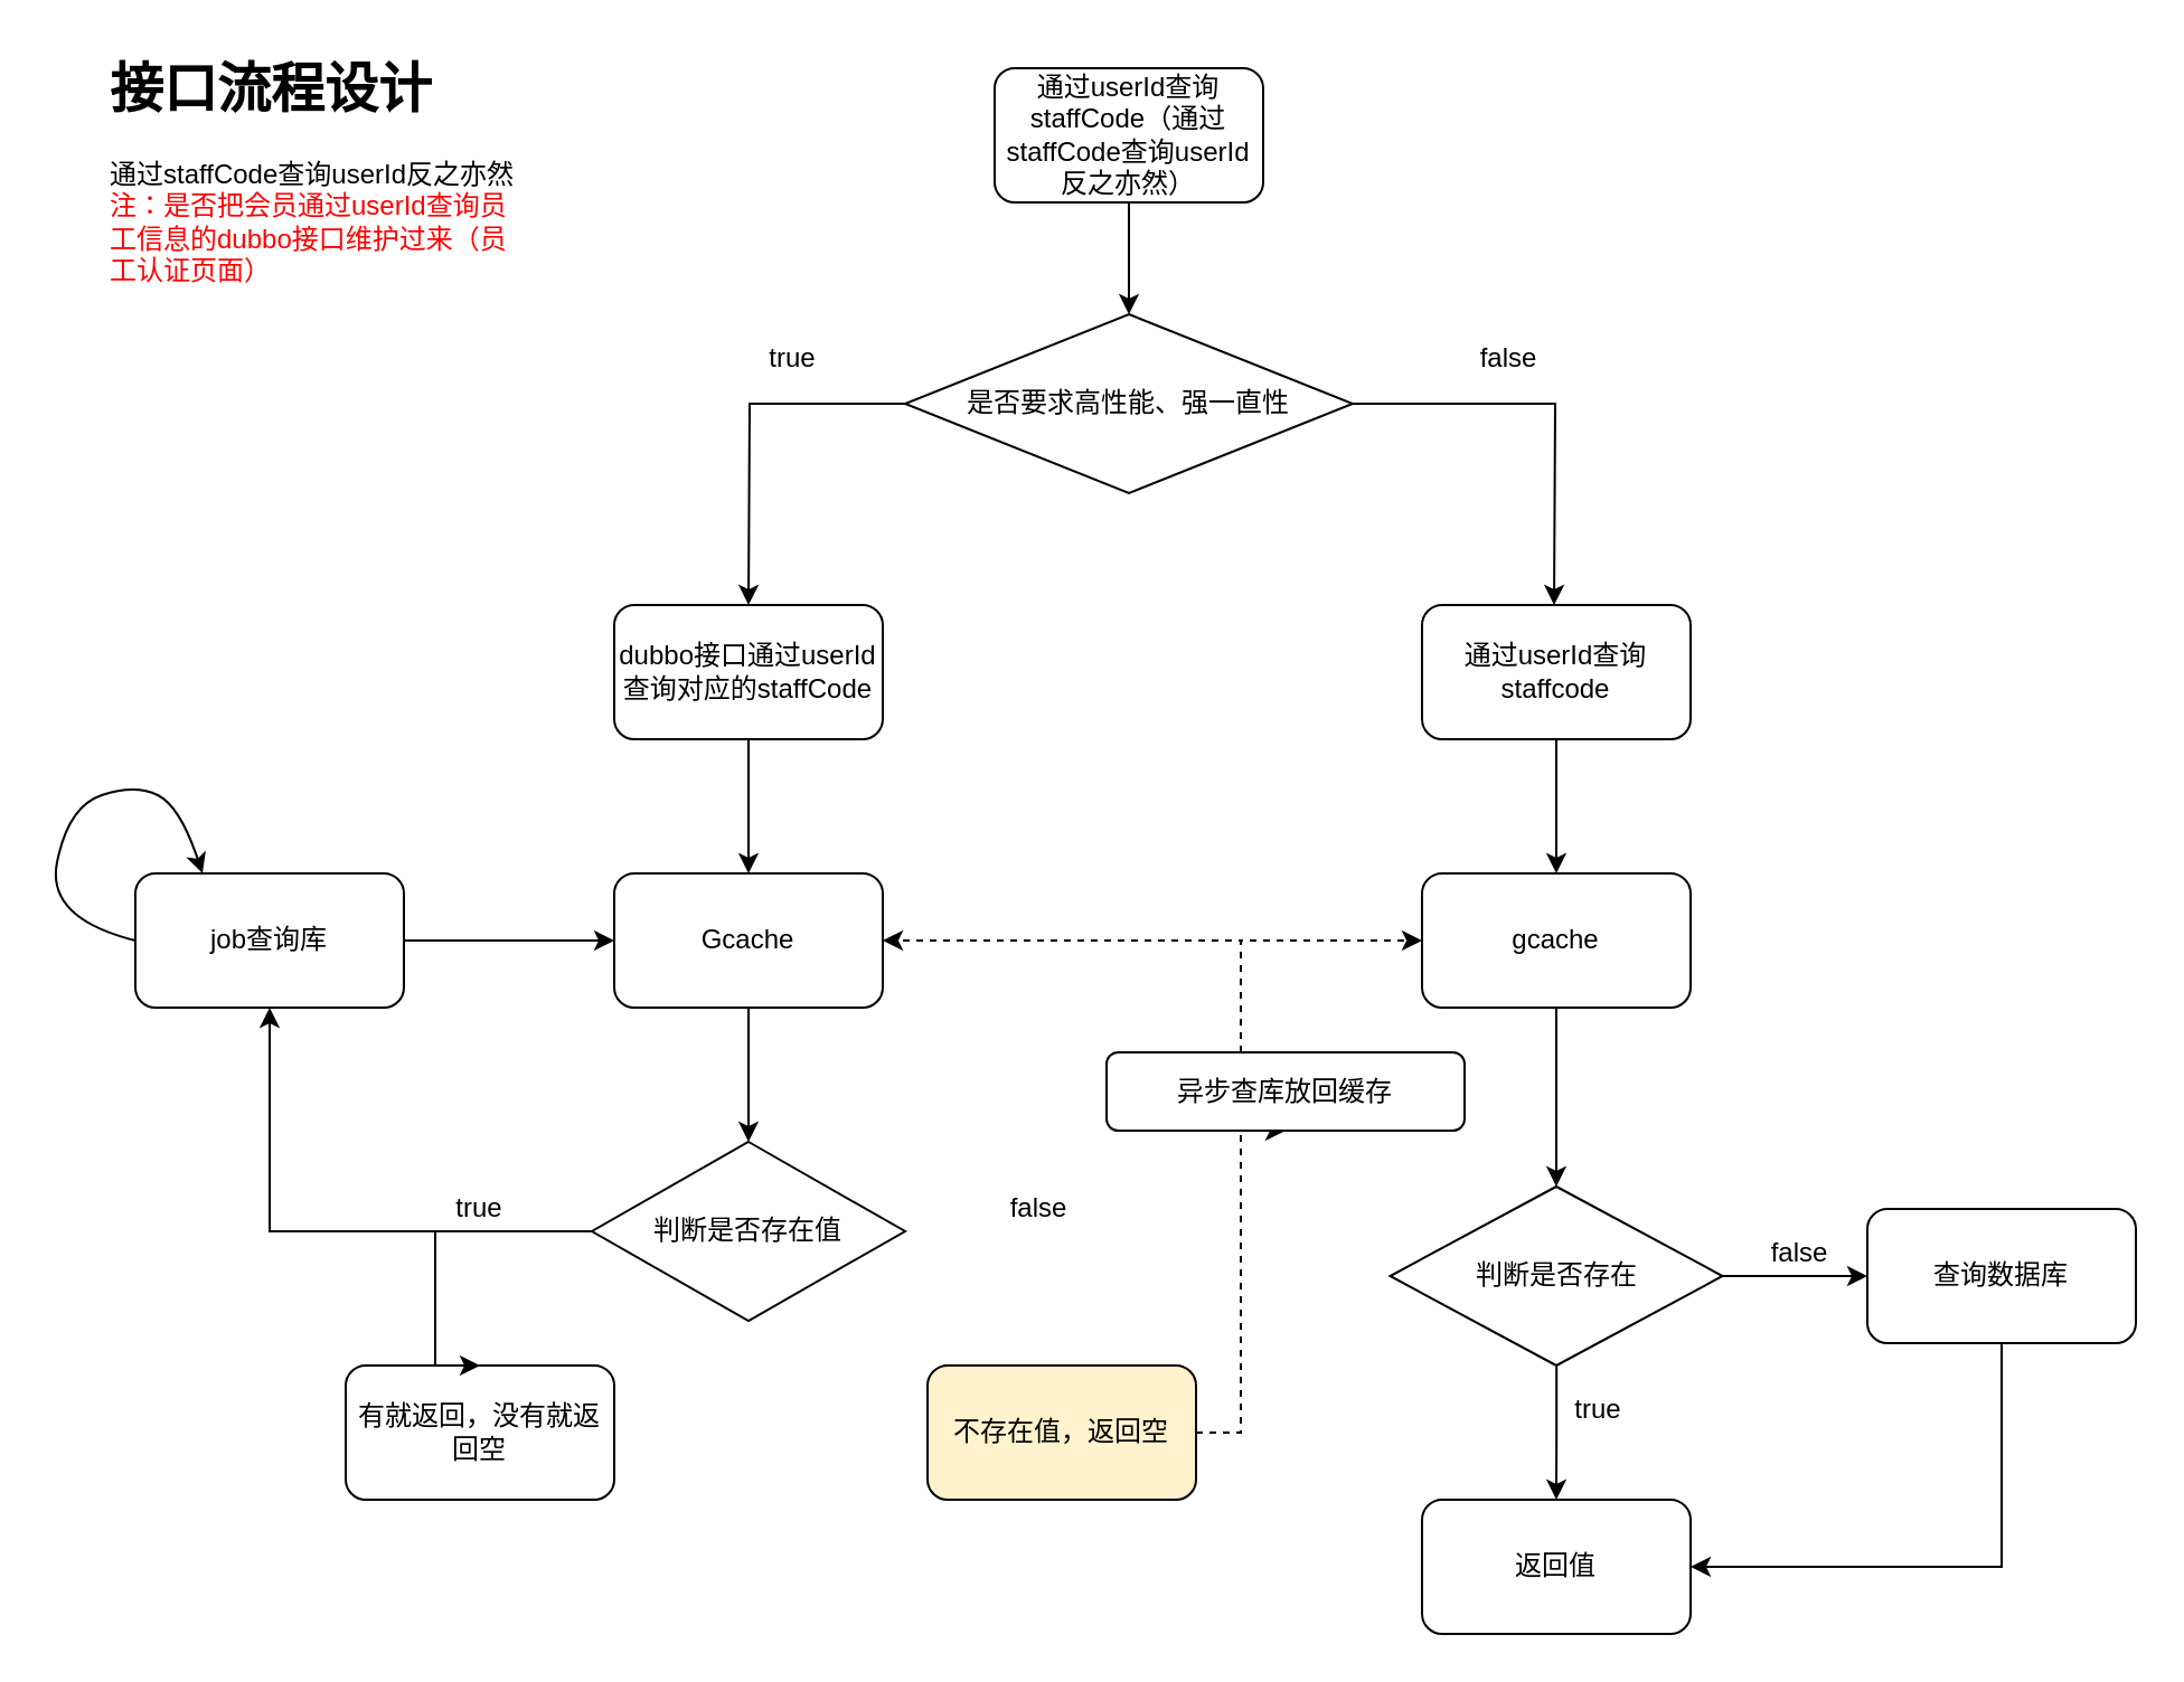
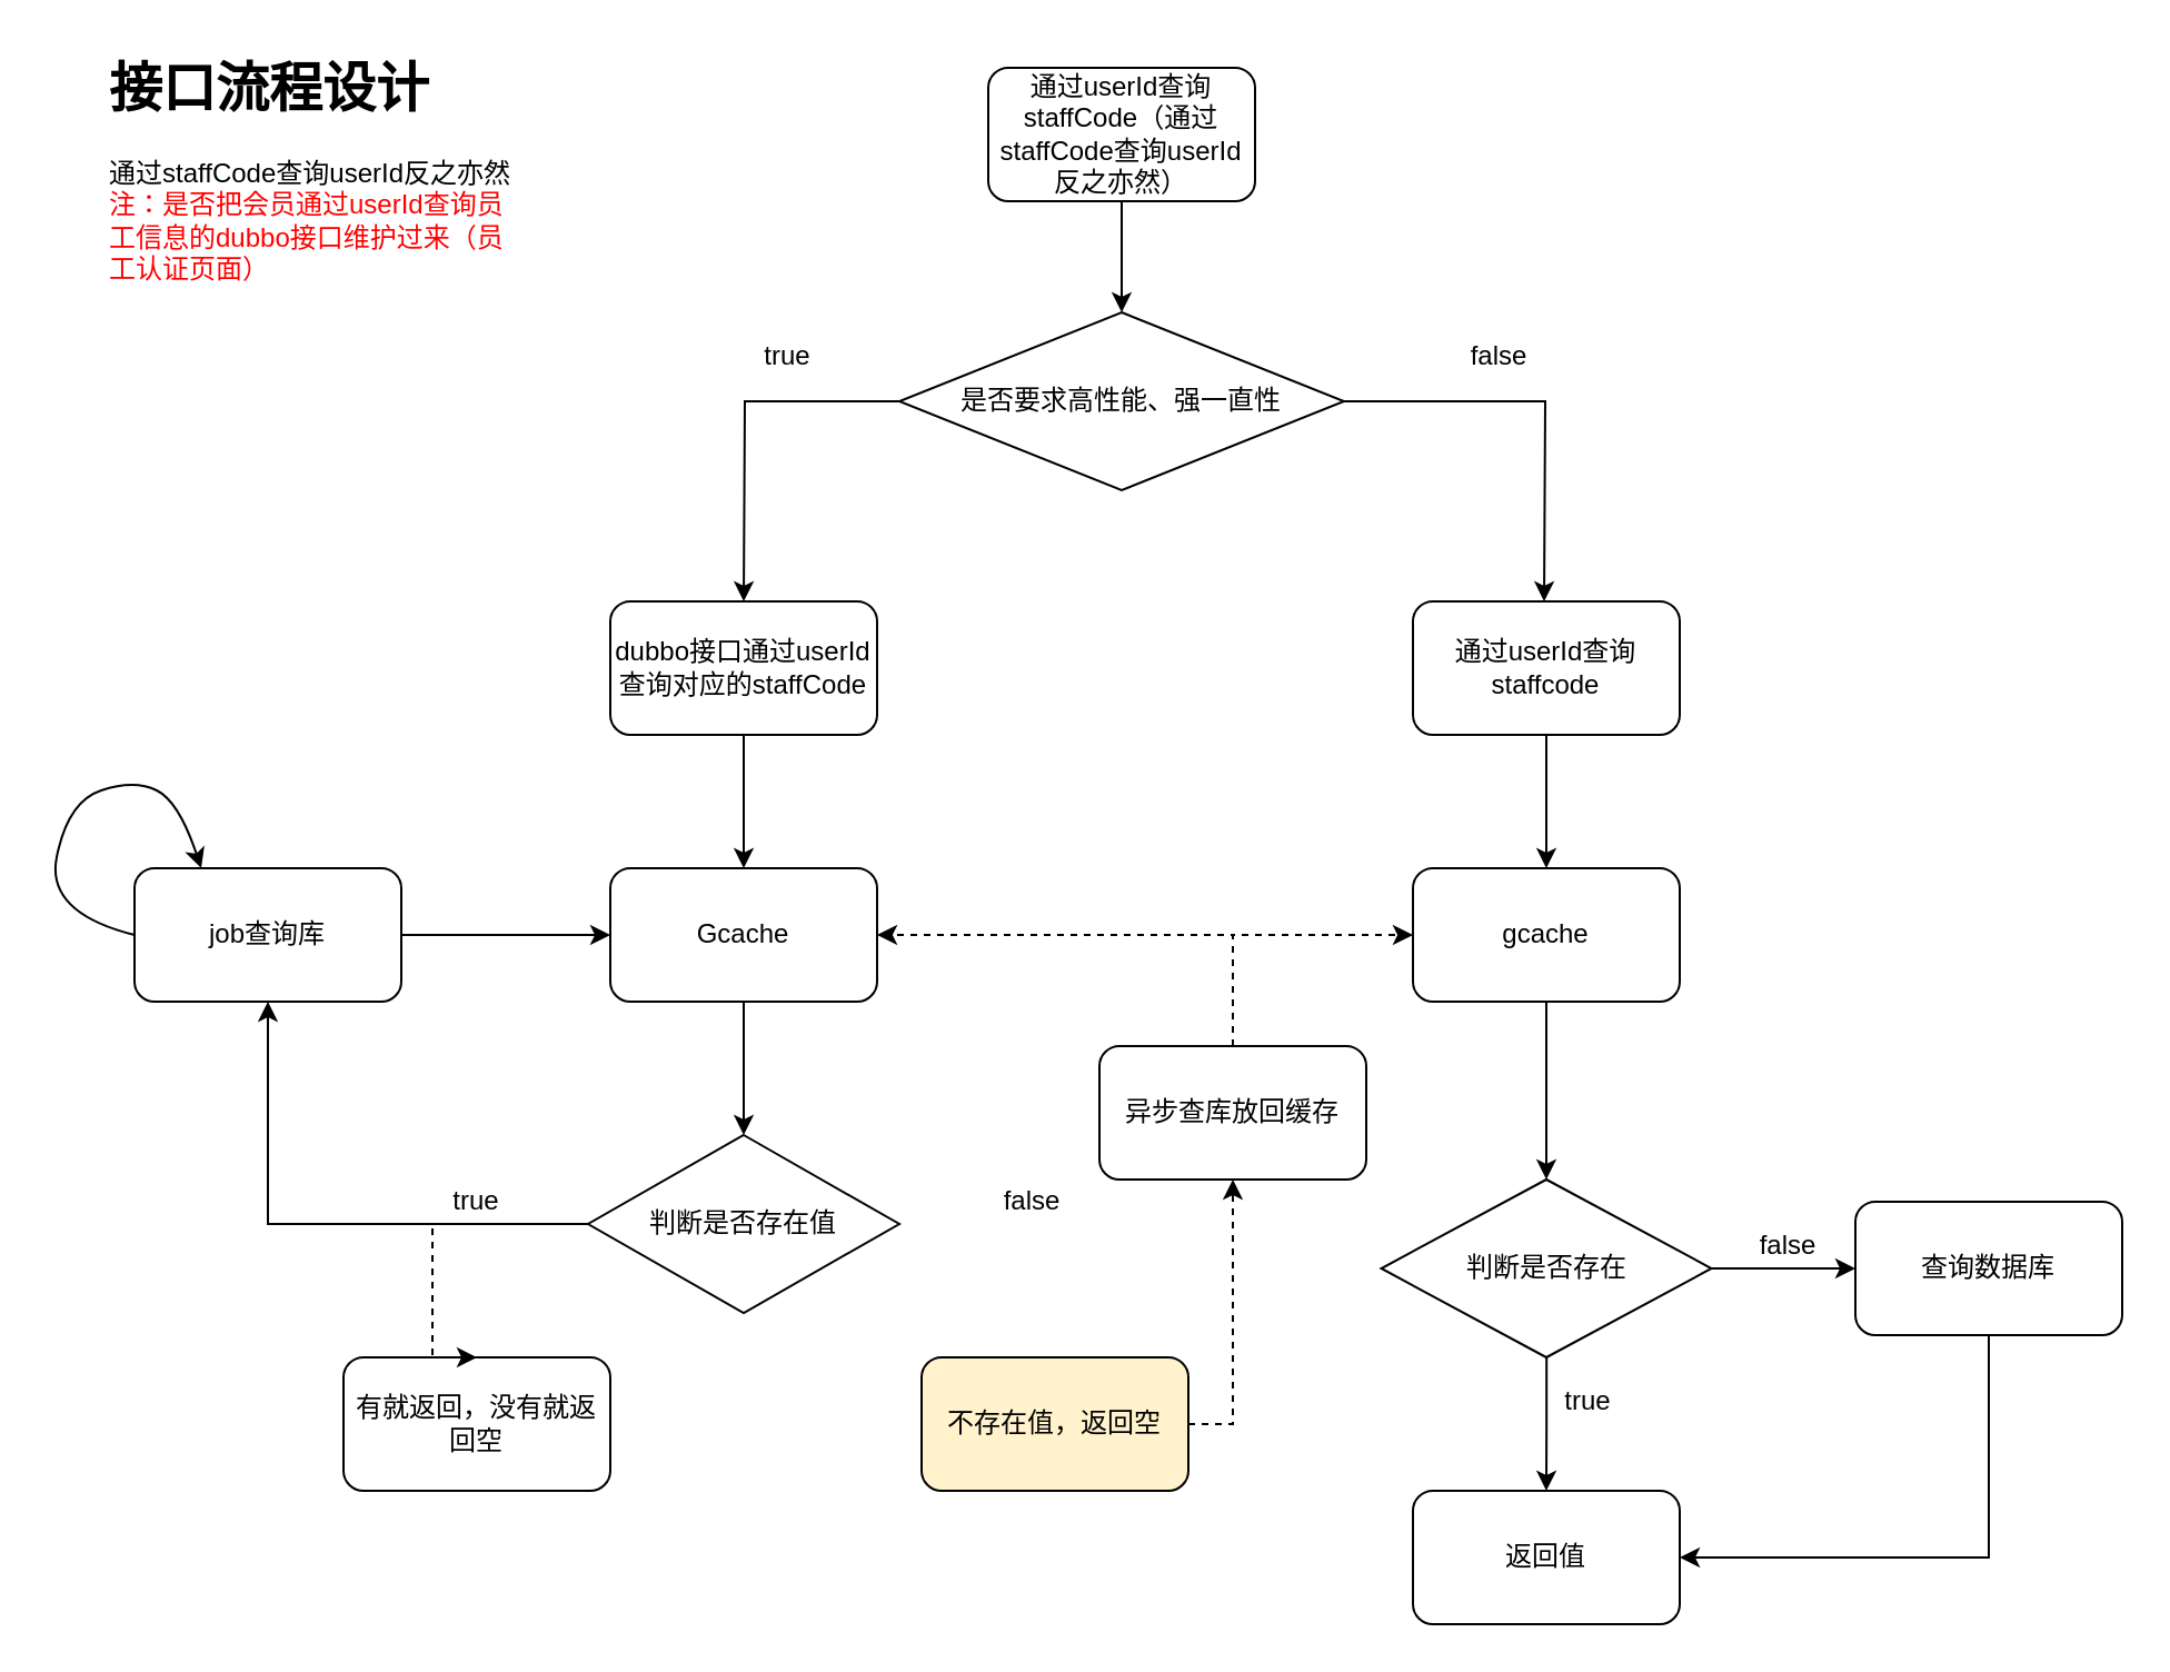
  <mxCell id="0" />
  <mxCell id="1" parent="0" />
  <mxCell id="2" style="edgeStyle=orthogonalEdgeStyle;rounded=0;orthogonalLoop=1;jettySize=auto;html=1;" edge="1" parent="1" source="3"><mxGeometry relative="1" as="geometry"><mxPoint x="504" y="140" as="targetPoint" /></mxGeometry></mxCell>
  <mxCell id="3" value="通过userId查询staffCode（通过staffCode查询userId反之亦然）" style="rounded=1;whiteSpace=wrap;html=1;" vertex="1" parent="1"><mxGeometry x="444" y="30" width="120" height="60" as="geometry" /></mxCell>
  <mxCell id="4" style="edgeStyle=orthogonalEdgeStyle;rounded=0;orthogonalLoop=1;jettySize=auto;html=1;" edge="1" parent="1" source="6"><mxGeometry relative="1" as="geometry"><mxPoint x="334" y="270" as="targetPoint" /></mxGeometry></mxCell>
  <mxCell id="5" style="edgeStyle=orthogonalEdgeStyle;rounded=0;orthogonalLoop=1;jettySize=auto;html=1;" edge="1" parent="1" source="6"><mxGeometry relative="1" as="geometry"><mxPoint x="694" y="270" as="targetPoint" /></mxGeometry></mxCell>
  <mxCell id="6" value="是否要求高性能、强一直性" style="rhombus;whiteSpace=wrap;html=1;" vertex="1" parent="1"><mxGeometry x="404" y="140" width="200" height="80" as="geometry" /></mxCell>
  <mxCell id="7" value="true" style="text;html=1;strokeColor=none;fillColor=none;align=center;verticalAlign=middle;whiteSpace=wrap;rounded=0;" vertex="1" parent="1"><mxGeometry x="334" y="150" width="40" height="20" as="geometry" /></mxCell>
  <mxCell id="8" style="edgeStyle=orthogonalEdgeStyle;rounded=0;orthogonalLoop=1;jettySize=auto;html=1;" edge="1" parent="1" source="9"><mxGeometry relative="1" as="geometry"><mxPoint x="334" y="390" as="targetPoint" /></mxGeometry></mxCell>
  <mxCell id="9" value="dubbo接口通过userId查询对应的staffCode" style="rounded=1;whiteSpace=wrap;html=1;" vertex="1" parent="1"><mxGeometry x="274" y="270" width="120" height="60" as="geometry" /></mxCell>
  <mxCell id="10" style="edgeStyle=orthogonalEdgeStyle;rounded=0;orthogonalLoop=1;jettySize=auto;html=1;" edge="1" parent="1" source="11"><mxGeometry relative="1" as="geometry"><mxPoint x="334" y="510" as="targetPoint" /></mxGeometry></mxCell>
  <mxCell id="11" value="Gcache" style="rounded=1;whiteSpace=wrap;html=1;" vertex="1" parent="1"><mxGeometry x="274" y="390" width="120" height="60" as="geometry" /></mxCell>
  <mxCell id="12" value="有就返回，没有就返回空" style="rounded=1;whiteSpace=wrap;html=1;" vertex="1" parent="1"><mxGeometry x="154" y="610" width="120" height="60" as="geometry" /></mxCell>
  <mxCell id="13" style="edgeStyle=orthogonalEdgeStyle;rounded=0;orthogonalLoop=1;jettySize=auto;html=1;entryX=0;entryY=0.5;entryDx=0;entryDy=0;" edge="1" parent="1" source="14" target="11"><mxGeometry relative="1" as="geometry" /></mxCell>
  <mxCell id="14" value="job查询库" style="rounded=1;whiteSpace=wrap;html=1;" vertex="1" parent="1"><mxGeometry x="60" y="390" width="120" height="60" as="geometry" /></mxCell>
  <mxCell id="15" value="" style="curved=1;endArrow=classic;html=1;entryX=0.25;entryY=0;entryDx=0;entryDy=0;" edge="1" parent="1" target="14"><mxGeometry width="50" height="50" relative="1" as="geometry"><mxPoint x="60" y="420" as="sourcePoint" /><mxPoint x="90" y="380" as="targetPoint" /><Array as="points"><mxPoint x="20" y="410" /><mxPoint x="30" y="360" /><mxPoint x="60" y="350" /><mxPoint x="80" y="360" /></Array></mxGeometry></mxCell>
- <mxCell id="16" style="edgeStyle=orthogonalEdgeStyle;rounded=0;orthogonalLoop=1;jettySize=auto;html=1;entryX=0.5;entryY=0;entryDx=0;entryDy=0;" edge="1" parent="1" source="18" target="12"><mxGeometry relative="1" as="geometry"><Array as="points"><mxPoint x="194" y="550" /><mxPoint x="194" y="610" /></Array></mxGeometry></mxCell>
+ <mxCell id="16" style="edgeStyle=orthogonalEdgeStyle;rounded=0;orthogonalLoop=1;jettySize=auto;html=1;entryX=0.5;entryY=0;entryDx=0;entryDy=0;dashed=1;" edge="1" parent="1" source="18" target="12"><mxGeometry relative="1" as="geometry"><Array as="points"><mxPoint x="194" y="550" /><mxPoint x="194" y="610" /></Array></mxGeometry></mxCell>
  <mxCell id="17" style="edgeStyle=orthogonalEdgeStyle;rounded=0;orthogonalLoop=1;jettySize=auto;html=1;" edge="1" parent="1" source="18" target="14"><mxGeometry relative="1" as="geometry" /></mxCell>
  <mxCell id="18" value="判断是否存在值" style="rhombus;whiteSpace=wrap;html=1;" vertex="1" parent="1"><mxGeometry x="264" y="510" width="140" height="80" as="geometry" /></mxCell>
  <mxCell id="19" value="true" style="text;html=1;strokeColor=none;fillColor=none;align=center;verticalAlign=middle;whiteSpace=wrap;rounded=0;" vertex="1" parent="1"><mxGeometry x="194" y="530" width="40" height="20" as="geometry" /></mxCell>
  <mxCell id="20" style="edgeStyle=orthogonalEdgeStyle;rounded=0;orthogonalLoop=1;jettySize=auto;html=1;entryX=0.5;entryY=1;entryDx=0;entryDy=0;dashed=1;" edge="1" parent="1" source="21" target="25"><mxGeometry relative="1" as="geometry"><Array as="points"><mxPoint x="554" y="640" /></Array></mxGeometry></mxCell>
  <mxCell id="21" value="不存在值，返回空" style="rounded=1;whiteSpace=wrap;html=1;fillColor=#fff2cc;" vertex="1" parent="1"><mxGeometry x="414" y="610" width="120" height="60" as="geometry" /></mxCell>
  <mxCell id="22" value="false" style="text;html=1;strokeColor=none;fillColor=none;align=center;verticalAlign=middle;whiteSpace=wrap;rounded=0;" vertex="1" parent="1"><mxGeometry x="444" y="530" width="40" height="20" as="geometry" /></mxCell>
  <mxCell id="23" style="edgeStyle=orthogonalEdgeStyle;rounded=0;orthogonalLoop=1;jettySize=auto;html=1;entryX=1;entryY=0.5;entryDx=0;entryDy=0;dashed=1;" edge="1" parent="1" source="25" target="11"><mxGeometry relative="1" as="geometry"><Array as="points"><mxPoint x="554" y="420" /></Array></mxGeometry></mxCell>
  <mxCell id="24" style="edgeStyle=orthogonalEdgeStyle;rounded=0;orthogonalLoop=1;jettySize=auto;html=1;entryX=0;entryY=0.5;entryDx=0;entryDy=0;dashed=1;" edge="1" parent="1" source="25" target="30"><mxGeometry relative="1" as="geometry"><Array as="points"><mxPoint x="554" y="420" /></Array></mxGeometry></mxCell>
- <mxCell id="25" value="异步查库放回缓存" style="rounded=1;whiteSpace=wrap;html=1;" vertex="1" parent="1"><mxGeometry x="494" y="470" width="160" height="35" as="geometry" /></mxCell>
+ <mxCell id="25" value="异步查库放回缓存" style="rounded=1;whiteSpace=wrap;html=1;" vertex="1" parent="1"><mxGeometry x="494" y="470" width="120" height="60" as="geometry" /></mxCell>
  <mxCell id="26" style="edgeStyle=orthogonalEdgeStyle;rounded=0;orthogonalLoop=1;jettySize=auto;html=1;" edge="1" parent="1" source="27"><mxGeometry relative="1" as="geometry"><mxPoint x="695" y="390" as="targetPoint" /><Array as="points"><mxPoint x="695" y="380" /><mxPoint x="695" y="380" /></Array></mxGeometry></mxCell>
  <mxCell id="27" value="通过userId查询staffcode" style="rounded=1;whiteSpace=wrap;html=1;" vertex="1" parent="1"><mxGeometry x="635" y="270" width="120" height="60" as="geometry" /></mxCell>
  <mxCell id="28" value="false" style="text;html=1;strokeColor=none;fillColor=none;align=center;verticalAlign=middle;whiteSpace=wrap;rounded=0;" vertex="1" parent="1"><mxGeometry x="654" y="150" width="40" height="20" as="geometry" /></mxCell>
  <mxCell id="29" style="edgeStyle=orthogonalEdgeStyle;rounded=0;orthogonalLoop=1;jettySize=auto;html=1;" edge="1" parent="1" source="30"><mxGeometry relative="1" as="geometry"><mxPoint x="695" y="530" as="targetPoint" /></mxGeometry></mxCell>
  <mxCell id="30" value="gcache" style="rounded=1;whiteSpace=wrap;html=1;" vertex="1" parent="1"><mxGeometry x="635" y="390" width="120" height="60" as="geometry" /></mxCell>
  <mxCell id="31" style="edgeStyle=orthogonalEdgeStyle;rounded=0;orthogonalLoop=1;jettySize=auto;html=1;" edge="1" parent="1" source="33"><mxGeometry relative="1" as="geometry"><mxPoint x="834" y="570" as="targetPoint" /></mxGeometry></mxCell>
  <mxCell id="32" style="edgeStyle=orthogonalEdgeStyle;rounded=0;orthogonalLoop=1;jettySize=auto;html=1;" edge="1" parent="1" source="33"><mxGeometry relative="1" as="geometry"><mxPoint x="695" y="670" as="targetPoint" /></mxGeometry></mxCell>
  <mxCell id="33" value="判断是否存在" style="rhombus;whiteSpace=wrap;html=1;" vertex="1" parent="1"><mxGeometry x="620.75" y="530" width="148.5" height="80" as="geometry" /></mxCell>
  <mxCell id="34" value="false" style="text;html=1;strokeColor=none;fillColor=none;align=center;verticalAlign=middle;whiteSpace=wrap;rounded=0;" vertex="1" parent="1"><mxGeometry x="784" y="550" width="40" height="20" as="geometry" /></mxCell>
  <mxCell id="35" value="返回值" style="rounded=1;whiteSpace=wrap;html=1;" vertex="1" parent="1"><mxGeometry x="635" y="670" width="120" height="60" as="geometry" /></mxCell>
  <mxCell id="36" value="true" style="text;html=1;strokeColor=none;fillColor=none;align=center;verticalAlign=middle;whiteSpace=wrap;rounded=0;" vertex="1" parent="1"><mxGeometry x="694" y="620" width="40" height="20" as="geometry" /></mxCell>
  <mxCell id="37" style="edgeStyle=orthogonalEdgeStyle;rounded=0;orthogonalLoop=1;jettySize=auto;html=1;entryX=1;entryY=0.5;entryDx=0;entryDy=0;" edge="1" parent="1" source="38" target="35"><mxGeometry relative="1" as="geometry"><Array as="points"><mxPoint x="894" y="700" /></Array></mxGeometry></mxCell>
  <mxCell id="38" value="查询数据库" style="rounded=1;whiteSpace=wrap;html=1;" vertex="1" parent="1"><mxGeometry x="834" y="540" width="120" height="60" as="geometry" /></mxCell>
  <mxCell id="39" value="&lt;h1&gt;接口流程设计&lt;/h1&gt;&lt;div&gt;通过staffCode查询userId反之亦然&lt;/div&gt;&lt;div&gt;&lt;font color=&quot;#ff0000&quot;&gt;注：是否把会员通过userId查询员工信息的dubbo接口维护过来（员工认证页面）&lt;/font&gt;&lt;/div&gt;" style="text;html=1;strokeColor=none;fillColor=none;spacing=5;spacingTop=-20;whiteSpace=wrap;overflow=hidden;rounded=0;" vertex="1" parent="1"><mxGeometry x="44" y="20" width="190" height="120" as="geometry" /></mxCell>
